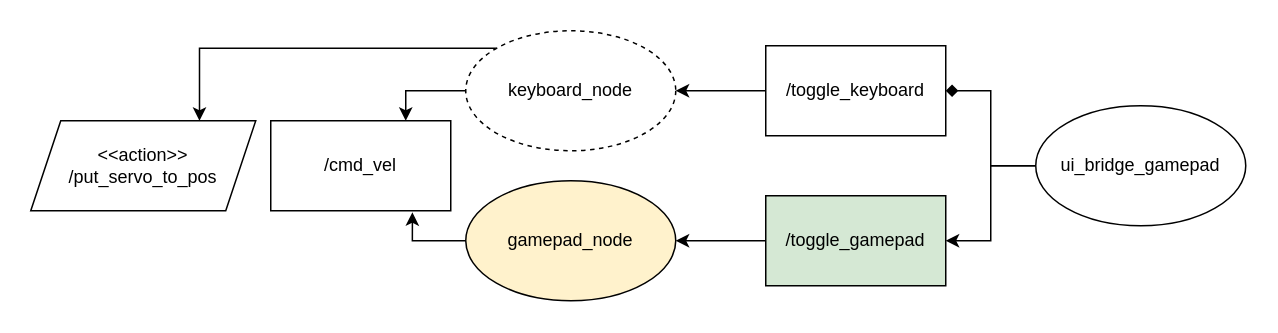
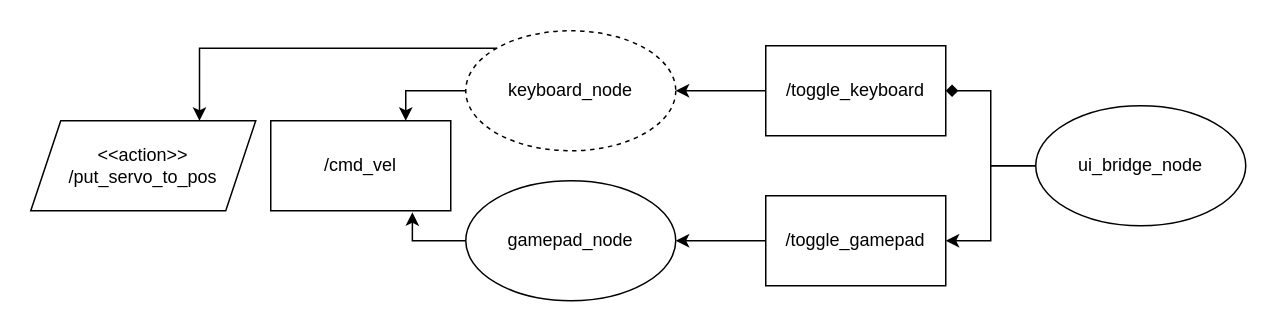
  <mxCell id="0" />
  <mxCell id="1" parent="0" />
  <mxCell id="2" value="/cmd_vel" style="rounded=0;whiteSpace=wrap;html=1;" vertex="1" parent="1"><mxGeometry x="180" y="80" width="120" height="60" as="geometry" /></mxCell>
  <mxCell id="3" style="edgeStyle=orthogonalEdgeStyle;rounded=0;orthogonalLoop=1;jettySize=auto;html=1;entryX=0.75;entryY=0;entryDx=0;entryDy=0;" edge="1" parent="1" source="5" target="2"><mxGeometry relative="1" as="geometry" /></mxCell>
  <mxCell id="4" style="edgeStyle=orthogonalEdgeStyle;rounded=0;orthogonalLoop=1;jettySize=auto;html=1;entryX=0.75;entryY=0;entryDx=0;entryDy=0;exitX=0;exitY=0;exitDx=0;exitDy=0;" edge="1" parent="1" source="5" target="7"><mxGeometry relative="1" as="geometry" /></mxCell>
  <mxCell id="5" value="keyboard_node" style="ellipse;whiteSpace=wrap;html=1;dashed=1;" vertex="1" parent="1"><mxGeometry x="310" y="20" width="140" height="80" as="geometry" /></mxCell>
- <mxCell id="6" value="gamepad_node" style="ellipse;whiteSpace=wrap;html=1;fillColor=#fff2cc;" vertex="1" parent="1"><mxGeometry x="310" y="120" width="140" height="80" as="geometry" /></mxCell>
+ <mxCell id="6" value="gamepad_node" style="ellipse;whiteSpace=wrap;html=1;" vertex="1" parent="1"><mxGeometry x="310" y="120" width="140" height="80" as="geometry" /></mxCell>
  <mxCell id="7" value="&lt;div&gt;&amp;lt;&amp;lt;action&amp;gt;&amp;gt;&lt;/div&gt;/put_servo_to_pos" style="shape=parallelogram;perimeter=parallelogramPerimeter;whiteSpace=wrap;html=1;fixedSize=1;" vertex="1" parent="1"><mxGeometry x="20" y="80" width="150" height="60" as="geometry" /></mxCell>
  <mxCell id="8" style="edgeStyle=orthogonalEdgeStyle;rounded=0;orthogonalLoop=1;jettySize=auto;html=1;endArrow=diamond;" edge="1" parent="1" source="10" target="14"><mxGeometry relative="1" as="geometry" /></mxCell>
  <mxCell id="9" style="edgeStyle=orthogonalEdgeStyle;rounded=0;orthogonalLoop=1;jettySize=auto;html=1;entryX=1;entryY=0.5;entryDx=0;entryDy=0;" edge="1" parent="1" source="10" target="12"><mxGeometry relative="1" as="geometry" /></mxCell>
- <mxCell id="10" value="ui_bridge_gamepad" style="ellipse;whiteSpace=wrap;html=1;" vertex="1" parent="1"><mxGeometry x="690" y="70" width="140" height="80" as="geometry" /></mxCell>
+ <mxCell id="10" value="ui_bridge_node" style="ellipse;whiteSpace=wrap;html=1;" vertex="1" parent="1"><mxGeometry x="690" y="70" width="140" height="80" as="geometry" /></mxCell>
  <mxCell id="11" style="edgeStyle=orthogonalEdgeStyle;rounded=0;orthogonalLoop=1;jettySize=auto;html=1;entryX=1;entryY=0.5;entryDx=0;entryDy=0;" edge="1" parent="1" source="12" target="6"><mxGeometry relative="1" as="geometry" /></mxCell>
- <mxCell id="12" value="/toggle_gamepad" style="rounded=0;whiteSpace=wrap;html=1;fillColor=#d5e8d4;" vertex="1" parent="1"><mxGeometry x="510" y="130" width="120" height="60" as="geometry" /></mxCell>
+ <mxCell id="12" value="/toggle_gamepad" style="rounded=0;whiteSpace=wrap;html=1;" vertex="1" parent="1"><mxGeometry x="510" y="130" width="120" height="60" as="geometry" /></mxCell>
  <mxCell id="13" style="edgeStyle=orthogonalEdgeStyle;rounded=0;orthogonalLoop=1;jettySize=auto;html=1;entryX=1;entryY=0.5;entryDx=0;entryDy=0;" edge="1" parent="1" source="14" target="5"><mxGeometry relative="1" as="geometry" /></mxCell>
  <mxCell id="14" value="/toggle_keyboard" style="rounded=0;whiteSpace=wrap;html=1;" vertex="1" parent="1"><mxGeometry x="510" y="30" width="120" height="60" as="geometry" /></mxCell>
  <mxCell id="15" style="edgeStyle=orthogonalEdgeStyle;rounded=0;orthogonalLoop=1;jettySize=auto;html=1;entryX=0.787;entryY=1.017;entryDx=0;entryDy=0;entryPerimeter=0;" edge="1" parent="1" source="6" target="2"><mxGeometry relative="1" as="geometry" /></mxCell>
